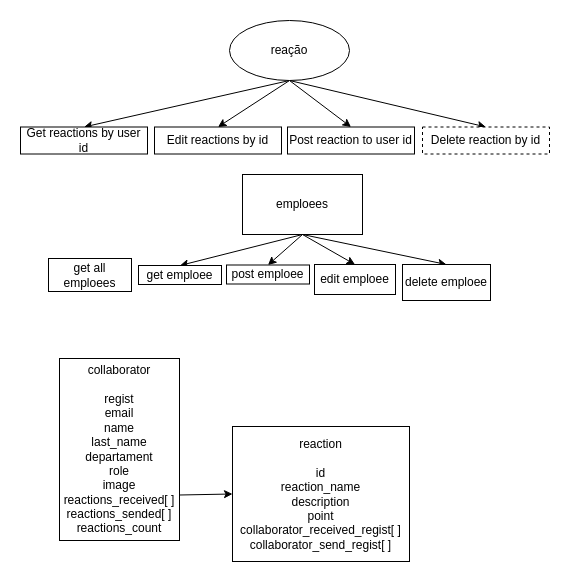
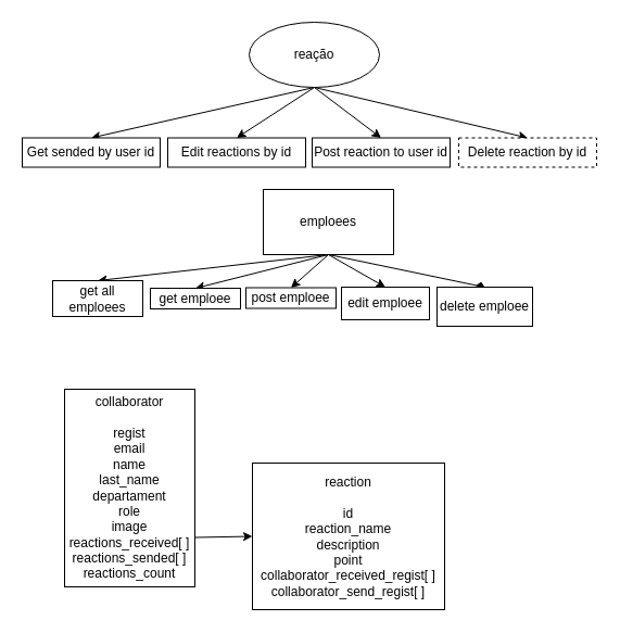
  <mxCell id="0" />
  <mxCell id="1" parent="0" />
  <mxCell id="2" style="edgeStyle=none;html=1;exitX=0.5;exitY=1;exitDx=0;exitDy=0;entryX=0.5;entryY=0;entryDx=0;entryDy=0;" edge="1" parent="1" source="7" target="8"><mxGeometry relative="1" as="geometry" /></mxCell>
  <mxCell id="3" style="edgeStyle=none;html=1;exitX=0.5;exitY=1;exitDx=0;exitDy=0;entryX=0.5;entryY=0;entryDx=0;entryDy=0;" edge="1" parent="1" source="7" target="10"><mxGeometry relative="1" as="geometry" /></mxCell>
- <mxCell id="4" style="edgeStyle=none;html=1;exitX=0.5;exitY=1;exitDx=0;exitDy=0;entryX=0.5;entryY=0;entryDx=0;entryDy=0;" edge="1" parent="1" source="7" target="9"><mxGeometry relative="1" as="geometry" /></mxCell>
+ <mxCell id="4" style="edgeStyle=none;html=1;exitX=0.5;exitY=1;exitDx=0;exitDy=0;entryX=0.5;entryY=0;entryDx=0;entryDy=0;endArrow=diamond;" edge="1" parent="1" source="7" target="9"><mxGeometry relative="1" as="geometry" /></mxCell>
  <mxCell id="5" style="edgeStyle=none;html=1;exitX=0.5;exitY=1;exitDx=0;exitDy=0;entryX=0.5;entryY=0;entryDx=0;entryDy=0;" edge="1" parent="1" source="7" target="11"><mxGeometry relative="1" as="geometry" /></mxCell>
+ <mxCell id="6" style="edgeStyle=none;html=1;exitX=0.5;exitY=1;exitDx=0;exitDy=0;entryX=0.5;entryY=0;entryDx=0;entryDy=0;" edge="1" parent="1" source="7" target="18"><mxGeometry relative="1" as="geometry" /></mxCell>
  <mxCell id="7" value="emploees" style="rounded=0;whiteSpace=wrap;html=1;" vertex="1" parent="1"><mxGeometry x="242" y="174" width="120" height="60" as="geometry" /></mxCell>
  <mxCell id="8" value="edit emploee" style="rounded=0;whiteSpace=wrap;html=1;" vertex="1" parent="1"><mxGeometry x="314" y="264" width="81" height="30" as="geometry" /></mxCell>
  <mxCell id="9" value="delete emploee" style="rounded=0;whiteSpace=wrap;html=1;" vertex="1" parent="1"><mxGeometry x="402" y="264" width="88" height="36" as="geometry" /></mxCell>
  <mxCell id="10" value="post emploee" style="rounded=0;whiteSpace=wrap;html=1;" vertex="1" parent="1"><mxGeometry x="226" y="264.5" width="83" height="19" as="geometry" /></mxCell>
  <mxCell id="11" value="get emploee" style="rounded=0;whiteSpace=wrap;html=1;" vertex="1" parent="1"><mxGeometry x="138" y="265" width="83" height="19" as="geometry" /></mxCell>
  <mxCell id="12" style="edgeStyle=none;html=1;exitX=0.5;exitY=1;exitDx=0;exitDy=0;entryX=0.5;entryY=0;entryDx=0;entryDy=0;" edge="1" parent="1" source="16" target="17"><mxGeometry relative="1" as="geometry" /></mxCell>
  <mxCell id="13" style="edgeStyle=none;html=1;exitX=0.5;exitY=1;exitDx=0;exitDy=0;entryX=0.5;entryY=0;entryDx=0;entryDy=0;" edge="1" parent="1" source="16" target="19"><mxGeometry relative="1" as="geometry" /></mxCell>
  <mxCell id="14" style="edgeStyle=none;html=1;exitX=0.5;exitY=1;exitDx=0;exitDy=0;entryX=0.5;entryY=0;entryDx=0;entryDy=0;" edge="1" parent="1" source="16" target="20"><mxGeometry relative="1" as="geometry" /></mxCell>
  <mxCell id="15" style="edgeStyle=none;html=1;exitX=0.5;exitY=1;exitDx=0;exitDy=0;entryX=0.5;entryY=0;entryDx=0;entryDy=0;" edge="1" parent="1" source="16" target="21"><mxGeometry relative="1" as="geometry" /></mxCell>
  <mxCell id="16" value="reação" style="ellipse;whiteSpace=wrap;html=1;" vertex="1" parent="1"><mxGeometry x="229" y="20" width="120" height="60" as="geometry" /></mxCell>
- <mxCell id="17" value="Get reactions by user id" style="rounded=0;whiteSpace=wrap;html=1;" vertex="1" parent="1"><mxGeometry x="20" y="126.5" width="127" height="27" as="geometry" /></mxCell>
+ <mxCell id="17" value="Get sended by user id" style="rounded=0;whiteSpace=wrap;html=1;" vertex="1" parent="1"><mxGeometry x="20" y="126.5" width="127" height="27" as="geometry" /></mxCell>
  <mxCell id="18" value="get all emploees" style="rounded=0;whiteSpace=wrap;html=1;" vertex="1" parent="1"><mxGeometry x="48" y="258" width="83" height="33" as="geometry" /></mxCell>
  <mxCell id="19" value="Post reaction to user id" style="rounded=0;whiteSpace=wrap;html=1;" vertex="1" parent="1"><mxGeometry x="287" y="126.5" width="127" height="27" as="geometry" /></mxCell>
  <mxCell id="20" value="Edit reactions by id" style="rounded=0;whiteSpace=wrap;html=1;" vertex="1" parent="1"><mxGeometry x="154" y="126.5" width="127" height="27" as="geometry" /></mxCell>
  <mxCell id="21" value="Delete reaction by id" style="rounded=0;whiteSpace=wrap;html=1;dashed=1;" vertex="1" parent="1"><mxGeometry x="422" y="126.5" width="127" height="27" as="geometry" /></mxCell>
  <mxCell id="22" style="edgeStyle=none;html=1;exitX=1;exitY=0.75;exitDx=0;exitDy=0;entryX=0;entryY=0.5;entryDx=0;entryDy=0;" edge="1" parent="1" source="23" target="24"><mxGeometry relative="1" as="geometry" /></mxCell>
  <mxCell id="23" value="collaborator&lt;br&gt;&lt;br&gt;regist&lt;br&gt;email&lt;br&gt;name&lt;br&gt;last_name&lt;br&gt;departament&lt;br&gt;role&lt;br&gt;image&lt;br&gt;reactions_received[ ]&lt;br&gt;reactions_sended[ ]&lt;br&gt;reactions_count" style="rounded=0;whiteSpace=wrap;html=1;" vertex="1" parent="1"><mxGeometry x="59" y="358" width="120" height="182" as="geometry" /></mxCell>
  <mxCell id="24" value="reaction&lt;br&gt;&lt;br&gt;id&lt;br&gt;reaction_name&lt;br&gt;description&lt;br&gt;point&lt;br&gt;collaborator_received_regist[ ]&lt;br&gt;collaborator_send_regist[ ]" style="rounded=0;whiteSpace=wrap;html=1;" vertex="1" parent="1"><mxGeometry x="232" y="426" width="177" height="135" as="geometry" /></mxCell>
